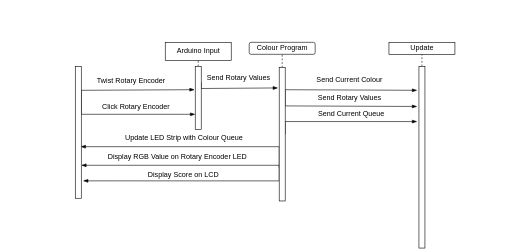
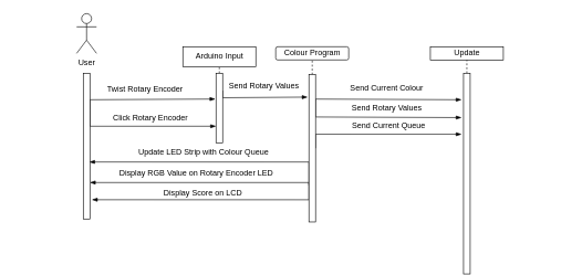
  <mxCell id="0" />
  <mxCell id="1" parent="0" />
  <mxCell id="2" value="Colour Program" style="html=1;rounded=1;" vertex="1" parent="1"><mxGeometry x="415" y="70" width="110" height="20" as="geometry" /></mxCell>
  <mxCell id="3" value="Arduino Input" style="html=1;" vertex="1" parent="1"><mxGeometry x="275" y="70" width="110" height="30" as="geometry" /></mxCell>
  <mxCell id="4" value="Update" style="html=1;" vertex="1" parent="1"><mxGeometry x="648" y="70" width="110" height="20" as="geometry" /></mxCell>
+ <mxCell id="5" value="User" style="shape=umlActor;verticalLabelPosition=bottom;labelBackgroundColor=#ffffff;verticalAlign=top;html=1;" vertex="1" parent="1"><mxGeometry x="115" y="20" width="30" height="60" as="geometry" /></mxCell>
  <mxCell id="6" style="edgeStyle=orthogonalEdgeStyle;rounded=0;orthogonalLoop=1;jettySize=auto;html=1;exitX=1;exitY=0.5;exitDx=0;exitDy=0;entryX=0.5;entryY=1;entryDx=0;entryDy=0;dashed=1;endArrow=none;endFill=0;" edge="1" parent="1" source="9" target="3"><mxGeometry relative="1" as="geometry" /></mxCell>
  <mxCell id="7" style="edgeStyle=orthogonalEdgeStyle;rounded=0;orthogonalLoop=1;jettySize=auto;html=1;exitX=0.75;exitY=1;exitDx=0;exitDy=0;entryX=0.847;entryY=-0.2;entryDx=0;entryDy=0;endArrow=blockThin;endFill=1;entryPerimeter=0;" edge="1" parent="1" source="9" target="23"><mxGeometry relative="1" as="geometry"><Array as="points"><mxPoint x="335" y="147" /></Array></mxGeometry></mxCell>
  <mxCell id="8" value="Send Rotary Values" style="text;html=1;align=center;verticalAlign=middle;resizable=0;points=[];labelBackgroundColor=#ffffff;" vertex="1" connectable="0" parent="7"><mxGeometry x="0.536" y="-3" relative="1" as="geometry"><mxPoint x="-35.15" y="-20.09" as="offset" /></mxGeometry></mxCell>
  <mxCell id="9" value="" style="html=1;rotation=-90;" vertex="1" parent="1"><mxGeometry x="277.5" y="157.5" width="105" height="10" as="geometry" /></mxCell>
  <mxCell id="10" style="edgeStyle=orthogonalEdgeStyle;rounded=0;orthogonalLoop=1;jettySize=auto;html=1;exitX=1;exitY=0.5;exitDx=0;exitDy=0;entryX=0.5;entryY=1;entryDx=0;entryDy=0;dashed=1;endArrow=none;endFill=0;" edge="1" parent="1" source="23" target="2"><mxGeometry relative="1" as="geometry" /></mxCell>
  <mxCell id="11" style="edgeStyle=orthogonalEdgeStyle;rounded=0;orthogonalLoop=1;jettySize=auto;html=1;exitX=0.25;exitY=0;exitDx=0;exitDy=0;entryX=0.391;entryY=0.9;entryDx=0;entryDy=0;entryPerimeter=0;endArrow=blockThin;endFill=1;" edge="1" parent="1" source="23" target="30"><mxGeometry relative="1" as="geometry"><Array as="points"><mxPoint x="465" y="244" /></Array></mxGeometry></mxCell>
  <mxCell id="12" value="Update LED Strip with Colour Queue" style="text;html=1;align=center;verticalAlign=middle;resizable=0;points=[];labelBackgroundColor=#ffffff;" vertex="1" connectable="0" parent="11"><mxGeometry x="0.096" relative="1" as="geometry"><mxPoint x="6.12" y="-15.74" as="offset" /></mxGeometry></mxCell>
  <mxCell id="13" style="edgeStyle=orthogonalEdgeStyle;rounded=0;orthogonalLoop=1;jettySize=auto;html=1;exitX=0.25;exitY=0;exitDx=0;exitDy=0;entryX=0.25;entryY=1;entryDx=0;entryDy=0;endArrow=blockThin;endFill=1;" edge="1" parent="1" source="23" target="30"><mxGeometry relative="1" as="geometry"><Array as="points"><mxPoint x="465" y="275" /></Array></mxGeometry></mxCell>
  <mxCell id="14" value="Display RGB Value on Rotary Encoder LED" style="text;html=1;align=center;verticalAlign=middle;resizable=0;points=[];labelBackgroundColor=#ffffff;" vertex="1" connectable="0" parent="13"><mxGeometry x="0.256" y="-3" relative="1" as="geometry"><mxPoint x="36" y="-12" as="offset" /></mxGeometry></mxCell>
  <mxCell id="15" style="edgeStyle=orthogonalEdgeStyle;rounded=0;orthogonalLoop=1;jettySize=auto;html=1;exitX=0.25;exitY=0;exitDx=0;exitDy=0;entryX=0.132;entryY=1.3;entryDx=0;entryDy=0;entryPerimeter=0;endArrow=blockThin;endFill=1;" edge="1" parent="1" source="23" target="30"><mxGeometry relative="1" as="geometry"><Array as="points"><mxPoint x="465" y="301" /></Array></mxGeometry></mxCell>
  <mxCell id="16" value="Display Score on LCD" style="text;html=1;align=center;verticalAlign=middle;resizable=0;points=[];labelBackgroundColor=#ffffff;" vertex="1" connectable="0" parent="15"><mxGeometry x="0.015" y="-1" relative="1" as="geometry"><mxPoint x="-5.13" y="-9.98" as="offset" /></mxGeometry></mxCell>
  <mxCell id="17" style="edgeStyle=orthogonalEdgeStyle;rounded=0;orthogonalLoop=1;jettySize=auto;html=1;exitX=0.75;exitY=1;exitDx=0;exitDy=0;entryX=0.868;entryY=-0.3;entryDx=0;entryDy=0;endArrow=blockThin;endFill=1;entryPerimeter=0;" edge="1" parent="1" source="23" target="25"><mxGeometry relative="1" as="geometry"><Array as="points"><mxPoint x="475" y="149" /></Array></mxGeometry></mxCell>
  <mxCell id="18" value="Send Rotary Values" style="text;html=1;align=center;verticalAlign=middle;resizable=0;points=[];labelBackgroundColor=#ffffff;" vertex="1" connectable="0" parent="17"><mxGeometry x="0.236" y="1" relative="1" as="geometry"><mxPoint x="-22.13" y="13.92" as="offset" /></mxGeometry></mxCell>
  <mxCell id="19" style="edgeStyle=orthogonalEdgeStyle;rounded=0;orthogonalLoop=1;jettySize=auto;html=1;exitX=0.75;exitY=1;exitDx=0;exitDy=0;entryX=0.779;entryY=-0.3;entryDx=0;entryDy=0;entryPerimeter=0;endArrow=blockThin;endFill=1;" edge="1" parent="1" source="23" target="25"><mxGeometry relative="1" as="geometry"><Array as="points"><mxPoint x="475" y="176" /></Array></mxGeometry></mxCell>
  <mxCell id="20" value="Send Current Colour " style="text;html=1;align=center;verticalAlign=middle;resizable=0;points=[];labelBackgroundColor=#ffffff;" vertex="1" connectable="0" parent="19"><mxGeometry x="0.508" relative="1" as="geometry"><mxPoint x="-57.37" y="-44.12" as="offset" /></mxGeometry></mxCell>
  <mxCell id="21" style="edgeStyle=orthogonalEdgeStyle;rounded=0;orthogonalLoop=1;jettySize=auto;html=1;exitX=0.5;exitY=1;exitDx=0;exitDy=0;entryX=0.696;entryY=-0.3;entryDx=0;entryDy=0;entryPerimeter=0;endArrow=blockThin;endFill=1;" edge="1" parent="1" source="23" target="25"><mxGeometry relative="1" as="geometry"><Array as="points"><mxPoint x="475" y="202" /></Array></mxGeometry></mxCell>
  <mxCell id="22" value="Send Current Queue" style="text;html=1;align=center;verticalAlign=middle;resizable=0;points=[];labelBackgroundColor=#ffffff;" vertex="1" connectable="0" parent="21"><mxGeometry x="0.318" y="-2" relative="1" as="geometry"><mxPoint x="-27.85" y="-14.11" as="offset" /></mxGeometry></mxCell>
  <mxCell id="23" value="" style="html=1;rotation=-90;" vertex="1" parent="1"><mxGeometry x="358.75" y="218.25" width="222.5" height="10" as="geometry" /></mxCell>
  <mxCell id="24" style="edgeStyle=orthogonalEdgeStyle;rounded=0;orthogonalLoop=1;jettySize=auto;html=1;exitX=1;exitY=0.5;exitDx=0;exitDy=0;entryX=0.5;entryY=1;entryDx=0;entryDy=0;dashed=1;endArrow=none;endFill=0;" edge="1" parent="1" source="25" target="4"><mxGeometry relative="1" as="geometry" /></mxCell>
  <mxCell id="25" value="" style="html=1;rotation=-90;" vertex="1" parent="1"><mxGeometry x="551.5" y="256.5" width="303" height="10" as="geometry" /></mxCell>
  <mxCell id="26" style="edgeStyle=orthogonalEdgeStyle;rounded=0;orthogonalLoop=1;jettySize=auto;html=1;exitX=0.75;exitY=1;exitDx=0;exitDy=0;entryX=0.629;entryY=-0.1;entryDx=0;entryDy=0;endArrow=blockThin;endFill=1;entryPerimeter=0;" edge="1" parent="1" source="30" target="9"><mxGeometry relative="1" as="geometry"><Array as="points"><mxPoint x="135" y="150" /></Array></mxGeometry></mxCell>
  <mxCell id="27" value="Twist Rotary Encoder" style="text;html=1;align=center;verticalAlign=middle;resizable=0;points=[];labelBackgroundColor=#ffffff;" vertex="1" connectable="0" parent="26"><mxGeometry x="-0.25" y="-5" relative="1" as="geometry"><mxPoint x="20" y="-20" as="offset" /></mxGeometry></mxCell>
  <mxCell id="28" style="edgeStyle=orthogonalEdgeStyle;rounded=0;orthogonalLoop=1;jettySize=auto;html=1;exitX=0.75;exitY=1;exitDx=0;exitDy=0;endArrow=blockThin;endFill=1;" edge="1" parent="1" source="30"><mxGeometry relative="1" as="geometry"><mxPoint x="325" y="190" as="targetPoint" /><Array as="points"><mxPoint x="135" y="190" /></Array></mxGeometry></mxCell>
  <mxCell id="29" value="Click Rotary Encoder" style="text;html=1;align=center;verticalAlign=middle;resizable=0;points=[];labelBackgroundColor=#ffffff;" vertex="1" connectable="0" parent="28"><mxGeometry x="0.193" y="-2" relative="1" as="geometry"><mxPoint x="-12.01" y="-14.96" as="offset" /></mxGeometry></mxCell>
  <mxCell id="30" value="" style="html=1;rotation=-90;" vertex="1" parent="1"><mxGeometry x="20" y="215" width="220" height="10" as="geometry" /></mxCell>
